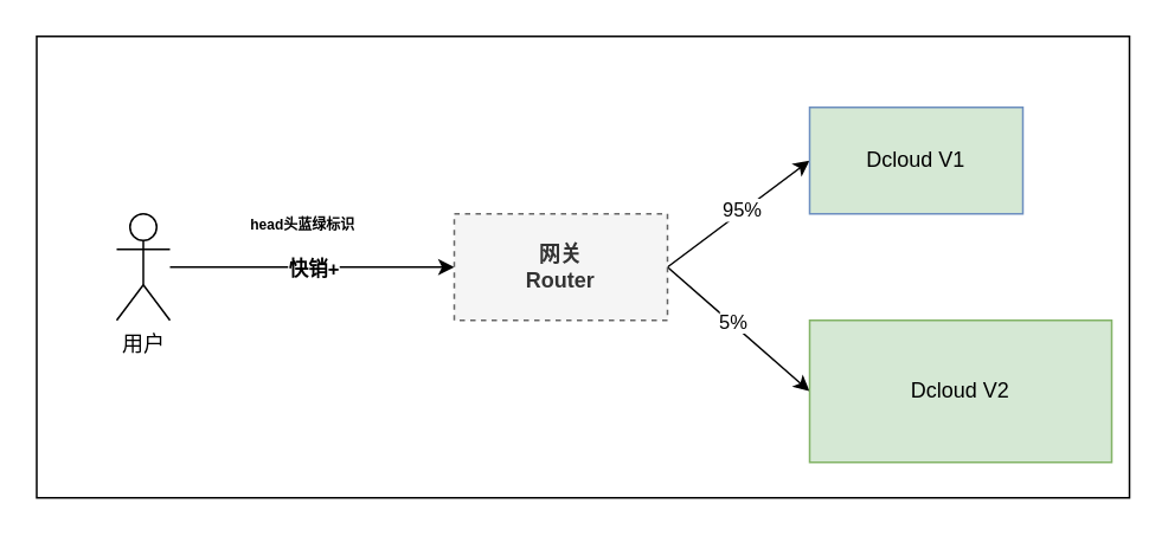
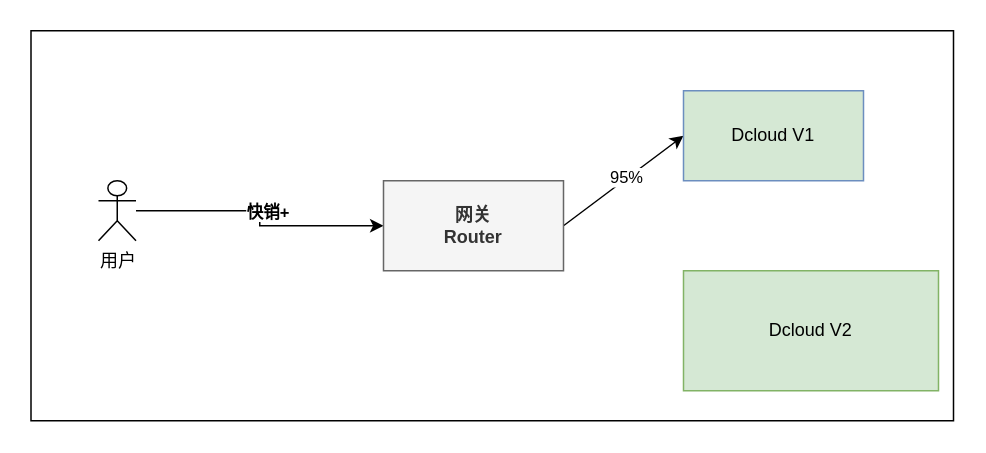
  <mxCell id="0" />
  <mxCell id="1" parent="0" />
  <mxCell id="2" value="" style="rounded=0;whiteSpace=wrap;html=1;" vertex="1" parent="1"><mxGeometry x="20" y="20" width="615" height="260" as="geometry" /></mxCell>
  <mxCell id="3" value="" style="edgeStyle=orthogonalEdgeStyle;rounded=0;orthogonalLoop=1;jettySize=auto;html=1;" edge="1" parent="1" source="5" target="10"><mxGeometry relative="1" as="geometry" /></mxCell>
  <mxCell id="4" value="&lt;b&gt;快销+&lt;/b&gt;" style="edgeLabel;html=1;align=center;verticalAlign=middle;resizable=0;points=[];" vertex="1" connectable="0" parent="3"><mxGeometry x="-0.171" y="-2" relative="1" as="geometry"><mxPoint x="14" y="-2" as="offset" /></mxGeometry></mxCell>
- <mxCell id="5" value="用户" style="shape=umlActor;verticalLabelPosition=bottom;verticalAlign=top;html=1;outlineConnect=0;" vertex="1" parent="1"><mxGeometry x="65" y="120" width="30" height="60" as="geometry" /></mxCell>
+ <mxCell id="5" value="用户" style="shape=umlActor;verticalLabelPosition=bottom;verticalAlign=top;html=1;outlineConnect=0;" vertex="1" parent="1"><mxGeometry x="65" y="120" width="25" height="40" as="geometry" /></mxCell>
  <mxCell id="6" style="rounded=0;orthogonalLoop=1;jettySize=auto;html=1;exitX=1;exitY=0.5;exitDx=0;exitDy=0;entryX=0;entryY=0.5;entryDx=0;entryDy=0;" edge="1" parent="1" source="10" target="11"><mxGeometry relative="1" as="geometry" /></mxCell>
  <mxCell id="7" value="95%" style="edgeLabel;html=1;align=center;verticalAlign=middle;resizable=0;points=[];" vertex="1" connectable="0" parent="6"><mxGeometry x="0.069" y="1" relative="1" as="geometry"><mxPoint as="offset" /></mxGeometry></mxCell>
- <mxCell id="8" style="rounded=0;orthogonalLoop=1;jettySize=auto;html=1;exitX=1;exitY=0.5;exitDx=0;exitDy=0;entryX=0;entryY=0.5;entryDx=0;entryDy=0;" edge="1" parent="1" source="10" target="12"><mxGeometry relative="1" as="geometry" /></mxCell>
- <mxCell id="9" value="5%" style="edgeLabel;html=1;align=center;verticalAlign=middle;resizable=0;points=[];" vertex="1" connectable="0" parent="8"><mxGeometry x="-0.111" y="1" relative="1" as="geometry"><mxPoint as="offset" /></mxGeometry></mxCell>
- <mxCell id="10" value="网关&lt;br&gt;Router" style="whiteSpace=wrap;html=1;verticalAlign=middle;fontStyle=1;fillColor=#f5f5f5;fontColor=#333333;strokeColor=#666666;dashed=1;" vertex="1" parent="1"><mxGeometry x="255" y="120" width="120" height="60" as="geometry" /></mxCell>
+ <mxCell id="10" value="网关&lt;br&gt;Router" style="whiteSpace=wrap;html=1;verticalAlign=middle;fontStyle=1;fillColor=#f5f5f5;fontColor=#333333;strokeColor=#666666;" vertex="1" parent="1"><mxGeometry x="255" y="120" width="120" height="60" as="geometry" /></mxCell>
  <mxCell id="11" value="Dcloud V1" style="rounded=0;whiteSpace=wrap;html=1;fillColor=#d5e8d4;strokeColor=#6c8ebf;" vertex="1" parent="1"><mxGeometry x="455" y="60" width="120" height="60" as="geometry" /></mxCell>
  <mxCell id="12" value="Dcloud V2" style="rounded=0;whiteSpace=wrap;html=1;fillColor=#d5e8d4;strokeColor=#82b366;" vertex="1" parent="1"><mxGeometry x="455" y="180" width="170" height="80" as="geometry" /></mxCell>
- <mxCell id="13" value="&lt;font style=&quot;font-size: 8px;&quot;&gt;head头蓝绿标识&lt;/font&gt;" style="text;html=1;align=center;verticalAlign=middle;whiteSpace=wrap;rounded=0;fontStyle=1" vertex="1" parent="1"><mxGeometry x="135" y="110" width="70" height="30" as="geometry" /></mxCell>
